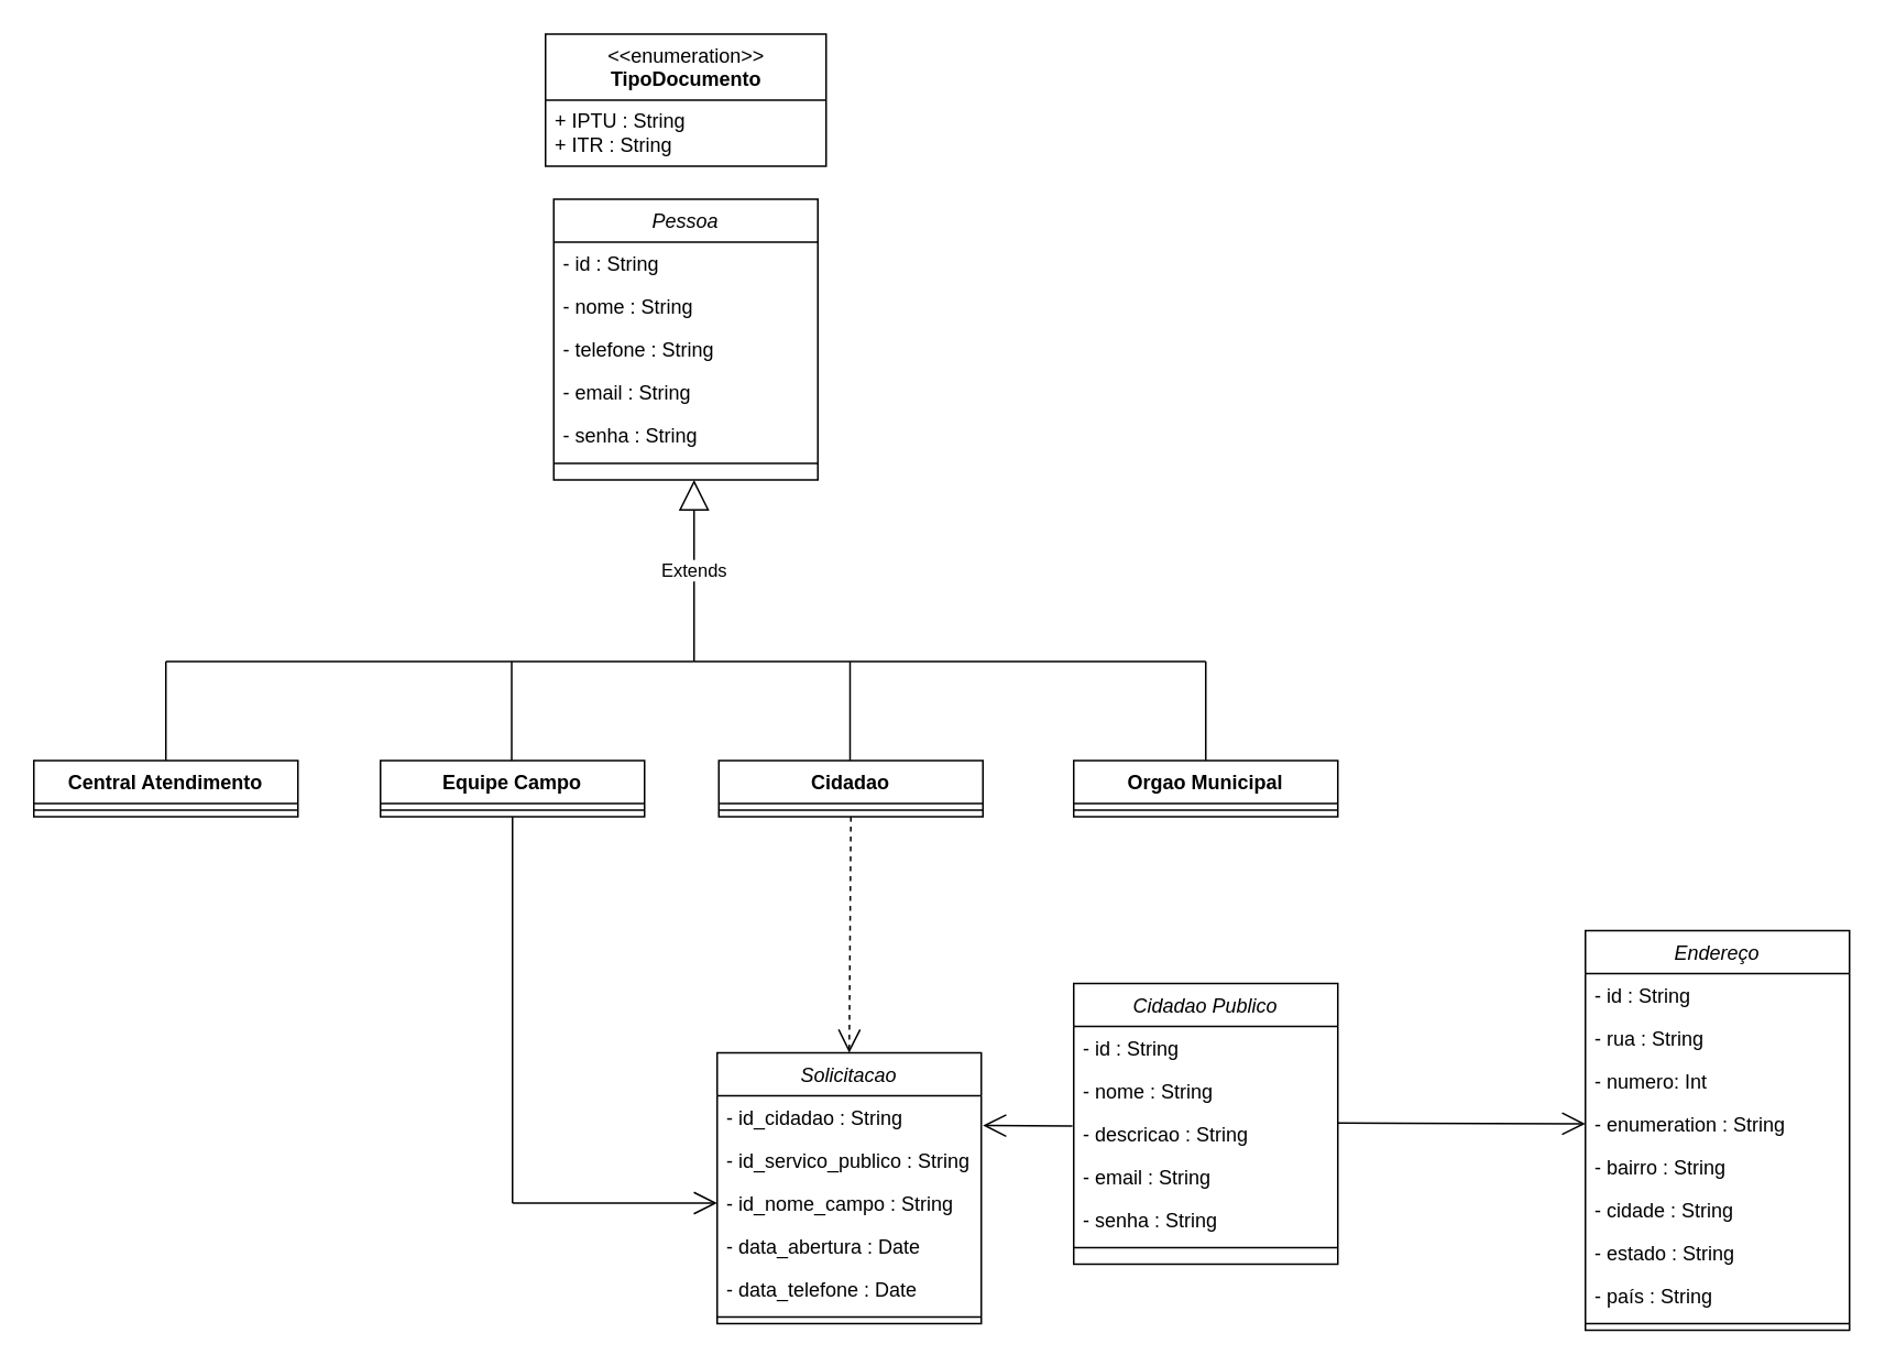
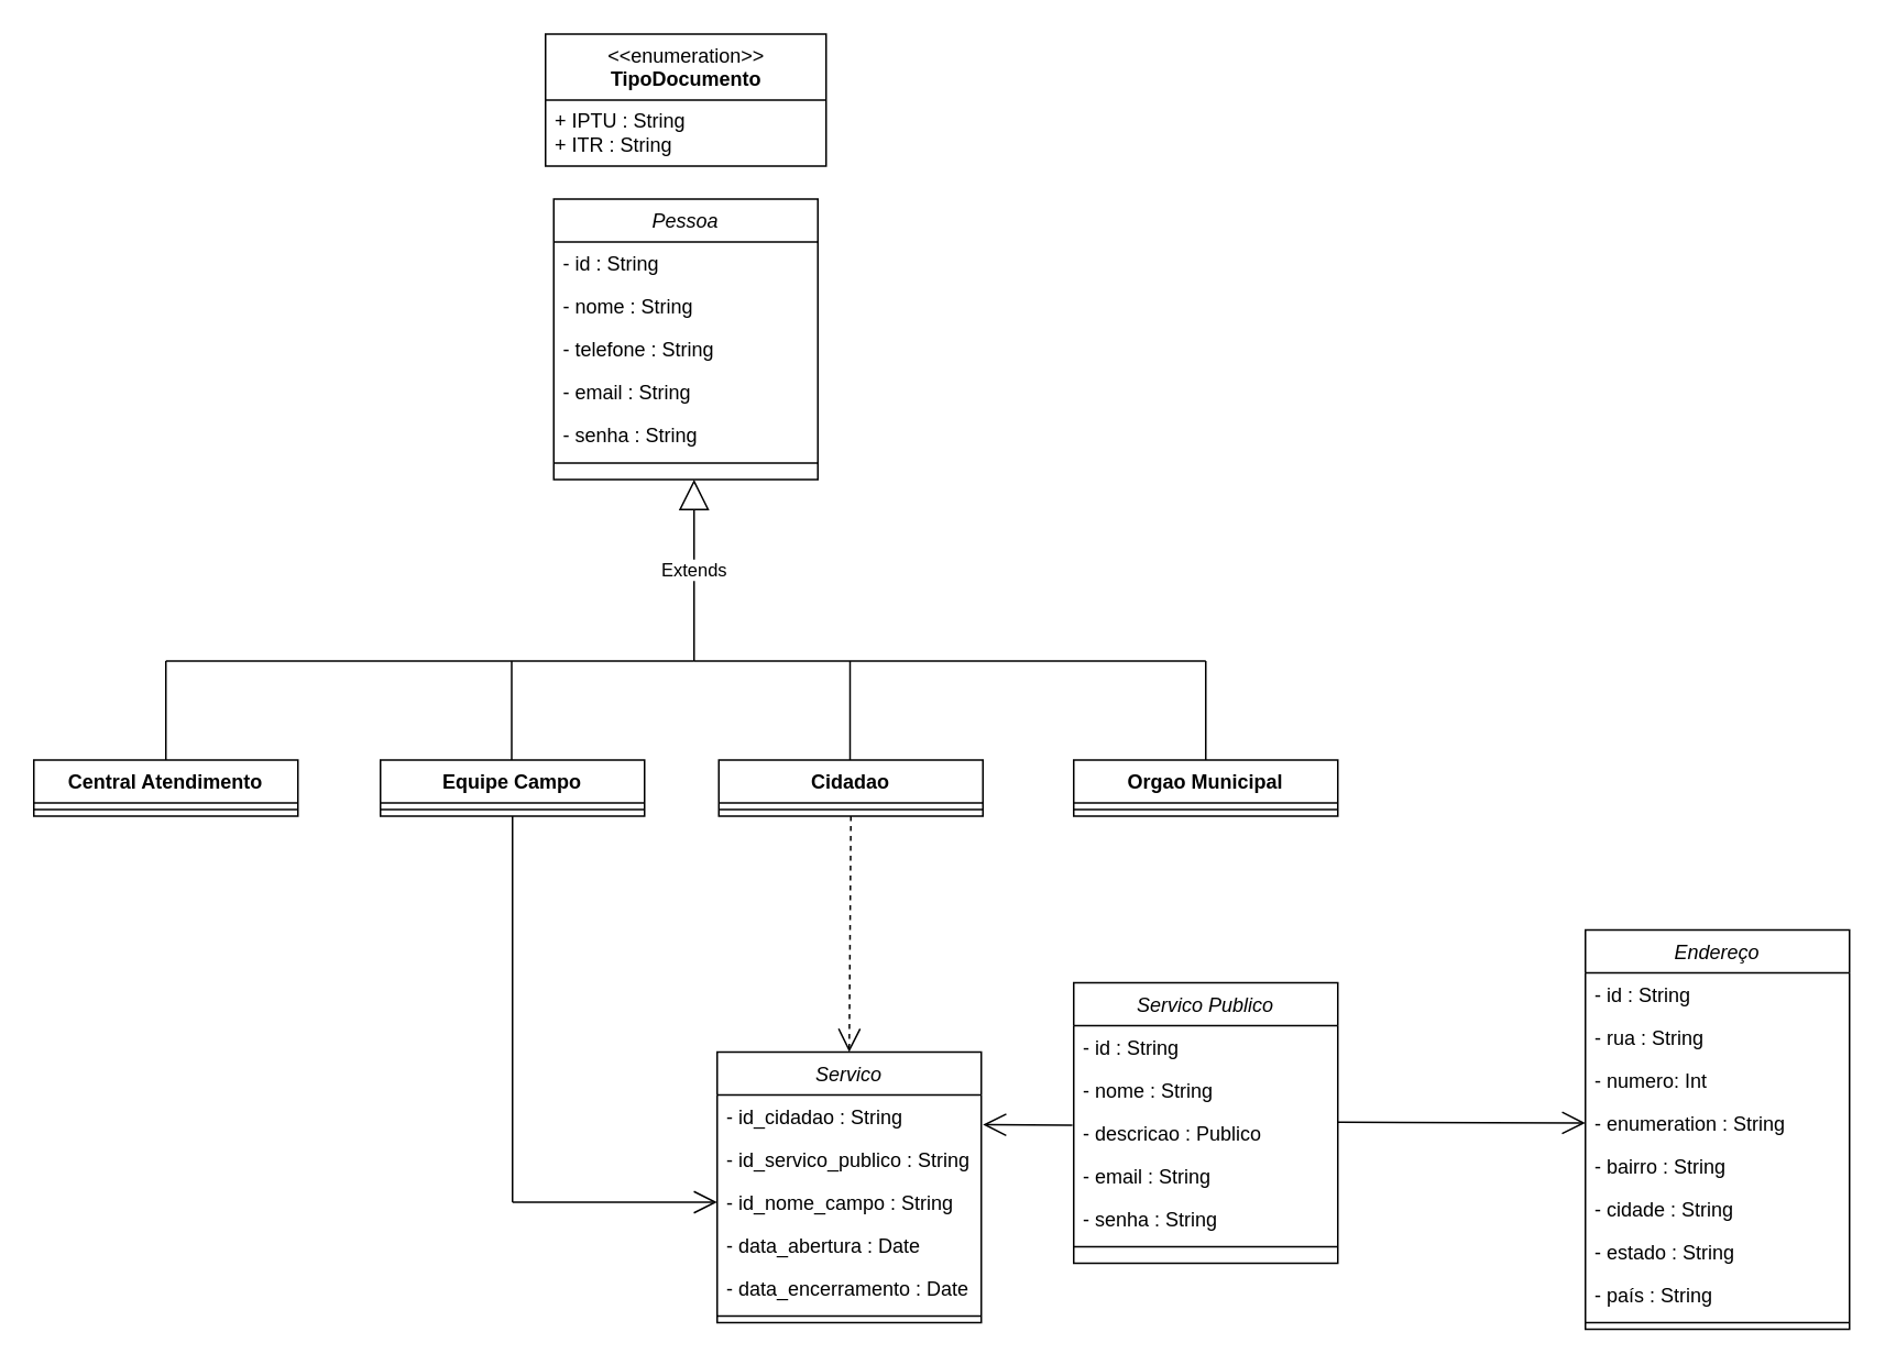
  <mxCell id="0" />
  <mxCell id="1" parent="0" />
  <mxCell id="2" value="Pessoa" style="swimlane;fontStyle=2;align=center;verticalAlign=top;childLayout=stackLayout;horizontal=1;startSize=26;horizontalStack=0;resizeParent=1;resizeLast=0;collapsible=1;marginBottom=0;rounded=0;shadow=0;strokeWidth=1;" parent="1" vertex="1"><mxGeometry x="335" y="120" width="160" height="170" as="geometry"><mxRectangle x="220" y="120" width="160" height="26" as="alternateBounds" /></mxGeometry></mxCell>
  <mxCell id="3" value="- id : String" style="text;align=left;verticalAlign=top;spacingLeft=4;spacingRight=4;overflow=hidden;rotatable=0;points=[[0,0.5],[1,0.5]];portConstraint=eastwest;" parent="2" vertex="1"><mxGeometry y="26" width="160" height="26" as="geometry" /></mxCell>
  <mxCell id="4" value="- nome : String" style="text;align=left;verticalAlign=top;spacingLeft=4;spacingRight=4;overflow=hidden;rotatable=0;points=[[0,0.5],[1,0.5]];portConstraint=eastwest;rounded=0;shadow=0;html=0;" vertex="1" parent="2"><mxGeometry y="52" width="160" height="26" as="geometry" /></mxCell>
  <mxCell id="5" value="- telefone : String" style="text;align=left;verticalAlign=top;spacingLeft=4;spacingRight=4;overflow=hidden;rotatable=0;points=[[0,0.5],[1,0.5]];portConstraint=eastwest;rounded=0;shadow=0;html=0;" parent="2" vertex="1"><mxGeometry y="78" width="160" height="26" as="geometry" /></mxCell>
  <mxCell id="6" value="- email : String" style="text;align=left;verticalAlign=top;spacingLeft=4;spacingRight=4;overflow=hidden;rotatable=0;points=[[0,0.5],[1,0.5]];portConstraint=eastwest;rounded=0;shadow=0;html=0;" vertex="1" parent="2"><mxGeometry y="104" width="160" height="26" as="geometry" /></mxCell>
  <mxCell id="7" value="- senha : String" style="text;align=left;verticalAlign=top;spacingLeft=4;spacingRight=4;overflow=hidden;rotatable=0;points=[[0,0.5],[1,0.5]];portConstraint=eastwest;rounded=0;shadow=0;html=0;" vertex="1" parent="2"><mxGeometry y="130" width="160" height="26" as="geometry" /></mxCell>
  <mxCell id="8" value="" style="line;html=1;strokeWidth=1;align=left;verticalAlign=middle;spacingTop=-1;spacingLeft=3;spacingRight=3;rotatable=0;labelPosition=right;points=[];portConstraint=eastwest;" parent="2" vertex="1"><mxGeometry y="156" width="160" height="8" as="geometry" /></mxCell>
  <mxCell id="9" value="&amp;lt;&amp;lt;enumeration&amp;gt;&amp;gt;&lt;br&gt;&lt;b&gt;TipoDocumento&lt;/b&gt;" style="swimlane;fontStyle=0;align=center;verticalAlign=top;childLayout=stackLayout;horizontal=1;startSize=40;horizontalStack=0;resizeParent=1;resizeParentMax=0;resizeLast=0;collapsible=0;marginBottom=0;html=1;" vertex="1" parent="1"><mxGeometry x="330" y="20" width="170" height="80" as="geometry" /></mxCell>
  <mxCell id="10" value="+ IPTU : String&lt;br&gt;+ ITR : String" style="text;html=1;strokeColor=none;fillColor=none;align=left;verticalAlign=middle;spacingLeft=4;spacingRight=4;overflow=hidden;rotatable=0;points=[[0,0.5],[1,0.5]];portConstraint=eastwest;" vertex="1" parent="9"><mxGeometry y="40" width="170" height="40" as="geometry" /></mxCell>
  <mxCell id="11" value="Cidadao" style="swimlane;fontStyle=1;align=center;verticalAlign=top;childLayout=stackLayout;horizontal=1;startSize=26;horizontalStack=0;resizeParent=1;resizeParentMax=0;resizeLast=0;collapsible=1;marginBottom=0;" vertex="1" parent="1"><mxGeometry x="435" y="460" width="160" height="34" as="geometry" /></mxCell>
  <mxCell id="12" value="" style="line;strokeWidth=1;fillColor=none;align=left;verticalAlign=middle;spacingTop=-1;spacingLeft=3;spacingRight=3;rotatable=0;labelPosition=right;points=[];portConstraint=eastwest;" vertex="1" parent="11"><mxGeometry y="26" width="160" height="8" as="geometry" /></mxCell>
  <mxCell id="13" value="Equipe Campo" style="swimlane;fontStyle=1;align=center;verticalAlign=top;childLayout=stackLayout;horizontal=1;startSize=26;horizontalStack=0;resizeParent=1;resizeParentMax=0;resizeLast=0;collapsible=1;marginBottom=0;" vertex="1" parent="1"><mxGeometry x="230" y="460" width="160" height="34" as="geometry" /></mxCell>
  <mxCell id="14" value="" style="line;strokeWidth=1;fillColor=none;align=left;verticalAlign=middle;spacingTop=-1;spacingLeft=3;spacingRight=3;rotatable=0;labelPosition=right;points=[];portConstraint=eastwest;" vertex="1" parent="13"><mxGeometry y="26" width="160" height="8" as="geometry" /></mxCell>
  <mxCell id="15" value="Orgao Municipal" style="swimlane;fontStyle=1;align=center;verticalAlign=top;childLayout=stackLayout;horizontal=1;startSize=26;horizontalStack=0;resizeParent=1;resizeParentMax=0;resizeLast=0;collapsible=1;marginBottom=0;" vertex="1" parent="1"><mxGeometry x="650" y="460" width="160" height="34" as="geometry" /></mxCell>
  <mxCell id="16" value="" style="line;strokeWidth=1;fillColor=none;align=left;verticalAlign=middle;spacingTop=-1;spacingLeft=3;spacingRight=3;rotatable=0;labelPosition=right;points=[];portConstraint=eastwest;" vertex="1" parent="15"><mxGeometry y="26" width="160" height="8" as="geometry" /></mxCell>
  <mxCell id="17" value="Central Atendimento" style="swimlane;fontStyle=1;align=center;verticalAlign=top;childLayout=stackLayout;horizontal=1;startSize=26;horizontalStack=0;resizeParent=1;resizeParentMax=0;resizeLast=0;collapsible=1;marginBottom=0;" vertex="1" parent="1"><mxGeometry x="20" y="460" width="160" height="34" as="geometry" /></mxCell>
  <mxCell id="18" value="" style="line;strokeWidth=1;fillColor=none;align=left;verticalAlign=middle;spacingTop=-1;spacingLeft=3;spacingRight=3;rotatable=0;labelPosition=right;points=[];portConstraint=eastwest;" vertex="1" parent="17"><mxGeometry y="26" width="160" height="8" as="geometry" /></mxCell>
  <mxCell id="19" value="Extends" style="endArrow=block;endSize=16;endFill=0;html=1;" edge="1" parent="1"><mxGeometry width="160" relative="1" as="geometry"><mxPoint x="420" y="400" as="sourcePoint" /><mxPoint x="420" y="290" as="targetPoint" /></mxGeometry></mxCell>
  <mxCell id="20" value="" style="endArrow=none;html=1;" edge="1" parent="1"><mxGeometry width="50" height="50" relative="1" as="geometry"><mxPoint x="420" y="400" as="sourcePoint" /><mxPoint x="730" y="400" as="targetPoint" /></mxGeometry></mxCell>
  <mxCell id="21" value="" style="endArrow=none;html=1;" edge="1" parent="1"><mxGeometry width="50" height="50" relative="1" as="geometry"><mxPoint x="100" y="400" as="sourcePoint" /><mxPoint x="420" y="400" as="targetPoint" /></mxGeometry></mxCell>
  <mxCell id="22" value="" style="endArrow=none;html=1;exitX=0.5;exitY=0;exitDx=0;exitDy=0;" edge="1" parent="1" source="17"><mxGeometry width="50" height="50" relative="1" as="geometry"><mxPoint x="40" y="450" as="sourcePoint" /><mxPoint x="100" y="400" as="targetPoint" /></mxGeometry></mxCell>
  <mxCell id="23" value="" style="endArrow=none;html=1;" edge="1" parent="1"><mxGeometry width="50" height="50" relative="1" as="geometry"><mxPoint x="309.5" y="460" as="sourcePoint" /><mxPoint x="309.5" y="400" as="targetPoint" /></mxGeometry></mxCell>
  <mxCell id="24" value="" style="endArrow=none;html=1;" edge="1" parent="1"><mxGeometry width="50" height="50" relative="1" as="geometry"><mxPoint x="514.5" y="460" as="sourcePoint" /><mxPoint x="514.5" y="400" as="targetPoint" /></mxGeometry></mxCell>
  <mxCell id="25" value="" style="endArrow=none;html=1;entryX=0.5;entryY=0;entryDx=0;entryDy=0;" edge="1" parent="1" target="15"><mxGeometry width="50" height="50" relative="1" as="geometry"><mxPoint x="730" y="400" as="sourcePoint" /><mxPoint x="720" y="290" as="targetPoint" /></mxGeometry></mxCell>
- <mxCell id="26" value="Cidadao Publico" style="swimlane;fontStyle=2;align=center;verticalAlign=top;childLayout=stackLayout;horizontal=1;startSize=26;horizontalStack=0;resizeParent=1;resizeLast=0;collapsible=1;marginBottom=0;rounded=0;shadow=0;strokeWidth=1;" vertex="1" parent="1"><mxGeometry x="650" y="595" width="160" height="170" as="geometry"><mxRectangle x="220" y="120" width="160" height="26" as="alternateBounds" /></mxGeometry></mxCell>
+ <mxCell id="26" value="Servico Publico" style="swimlane;fontStyle=2;align=center;verticalAlign=top;childLayout=stackLayout;horizontal=1;startSize=26;horizontalStack=0;resizeParent=1;resizeLast=0;collapsible=1;marginBottom=0;rounded=0;shadow=0;strokeWidth=1;" vertex="1" parent="1"><mxGeometry x="650" y="595" width="160" height="170" as="geometry"><mxRectangle x="220" y="120" width="160" height="26" as="alternateBounds" /></mxGeometry></mxCell>
  <mxCell id="27" value="- id : String" style="text;align=left;verticalAlign=top;spacingLeft=4;spacingRight=4;overflow=hidden;rotatable=0;points=[[0,0.5],[1,0.5]];portConstraint=eastwest;" vertex="1" parent="26"><mxGeometry y="26" width="160" height="26" as="geometry" /></mxCell>
  <mxCell id="28" value="- nome : String" style="text;align=left;verticalAlign=top;spacingLeft=4;spacingRight=4;overflow=hidden;rotatable=0;points=[[0,0.5],[1,0.5]];portConstraint=eastwest;rounded=0;shadow=0;html=0;" vertex="1" parent="26"><mxGeometry y="52" width="160" height="26" as="geometry" /></mxCell>
- <mxCell id="29" value="- descricao : String" style="text;align=left;verticalAlign=top;spacingLeft=4;spacingRight=4;overflow=hidden;rotatable=0;points=[[0,0.5],[1,0.5]];portConstraint=eastwest;rounded=0;shadow=0;html=0;" vertex="1" parent="26"><mxGeometry y="78" width="160" height="26" as="geometry" /></mxCell>
+ <mxCell id="29" value="- descricao : Publico" style="text;align=left;verticalAlign=top;spacingLeft=4;spacingRight=4;overflow=hidden;rotatable=0;points=[[0,0.5],[1,0.5]];portConstraint=eastwest;rounded=0;shadow=0;html=0;" vertex="1" parent="26"><mxGeometry y="78" width="160" height="26" as="geometry" /></mxCell>
  <mxCell id="30" value="" style="endArrow=open;endFill=1;endSize=12;html=1;exitX=0.5;exitY=1.077;exitDx=0;exitDy=0;exitPerimeter=0;" edge="1" parent="26"><mxGeometry width="160" relative="1" as="geometry"><mxPoint x="-0.77" y="86.252" as="sourcePoint" /><mxPoint x="-55" y="86" as="targetPoint" /></mxGeometry></mxCell>
  <mxCell id="31" value="- email : String" style="text;align=left;verticalAlign=top;spacingLeft=4;spacingRight=4;overflow=hidden;rotatable=0;points=[[0,0.5],[1,0.5]];portConstraint=eastwest;rounded=0;shadow=0;html=0;" vertex="1" parent="26"><mxGeometry y="104" width="160" height="26" as="geometry" /></mxCell>
  <mxCell id="32" value="- senha : String" style="text;align=left;verticalAlign=top;spacingLeft=4;spacingRight=4;overflow=hidden;rotatable=0;points=[[0,0.5],[1,0.5]];portConstraint=eastwest;rounded=0;shadow=0;html=0;" vertex="1" parent="26"><mxGeometry y="130" width="160" height="26" as="geometry" /></mxCell>
  <mxCell id="33" value="" style="line;html=1;strokeWidth=1;align=left;verticalAlign=middle;spacingTop=-1;spacingLeft=3;spacingRight=3;rotatable=0;labelPosition=right;points=[];portConstraint=eastwest;" vertex="1" parent="26"><mxGeometry y="156" width="160" height="8" as="geometry" /></mxCell>
  <mxCell id="34" value="Endereço" style="swimlane;fontStyle=2;align=center;verticalAlign=top;childLayout=stackLayout;horizontal=1;startSize=26;horizontalStack=0;resizeParent=1;resizeLast=0;collapsible=1;marginBottom=0;rounded=0;shadow=0;strokeWidth=1;" vertex="1" parent="1"><mxGeometry x="960" y="563" width="160" height="242" as="geometry"><mxRectangle x="220" y="120" width="160" height="26" as="alternateBounds" /></mxGeometry></mxCell>
  <mxCell id="35" value="- id : String" style="text;align=left;verticalAlign=top;spacingLeft=4;spacingRight=4;overflow=hidden;rotatable=0;points=[[0,0.5],[1,0.5]];portConstraint=eastwest;" vertex="1" parent="34"><mxGeometry y="26" width="160" height="26" as="geometry" /></mxCell>
  <mxCell id="36" value="- rua : String" style="text;align=left;verticalAlign=top;spacingLeft=4;spacingRight=4;overflow=hidden;rotatable=0;points=[[0,0.5],[1,0.5]];portConstraint=eastwest;rounded=0;shadow=0;html=0;" vertex="1" parent="34"><mxGeometry y="52" width="160" height="26" as="geometry" /></mxCell>
  <mxCell id="37" value="- numero: Int" style="text;align=left;verticalAlign=top;spacingLeft=4;spacingRight=4;overflow=hidden;rotatable=0;points=[[0,0.5],[1,0.5]];portConstraint=eastwest;rounded=0;shadow=0;html=0;" vertex="1" parent="34"><mxGeometry y="78" width="160" height="26" as="geometry" /></mxCell>
  <mxCell id="38" value="- enumeration : String" style="text;align=left;verticalAlign=top;spacingLeft=4;spacingRight=4;overflow=hidden;rotatable=0;points=[[0,0.5],[1,0.5]];portConstraint=eastwest;rounded=0;shadow=0;html=0;" vertex="1" parent="34"><mxGeometry y="104" width="160" height="26" as="geometry" /></mxCell>
  <mxCell id="39" value="- bairro : String" style="text;align=left;verticalAlign=top;spacingLeft=4;spacingRight=4;overflow=hidden;rotatable=0;points=[[0,0.5],[1,0.5]];portConstraint=eastwest;rounded=0;shadow=0;html=0;" vertex="1" parent="34"><mxGeometry y="130" width="160" height="26" as="geometry" /></mxCell>
  <mxCell id="40" value="- cidade : String" style="text;align=left;verticalAlign=top;spacingLeft=4;spacingRight=4;overflow=hidden;rotatable=0;points=[[0,0.5],[1,0.5]];portConstraint=eastwest;rounded=0;shadow=0;html=0;" vertex="1" parent="34"><mxGeometry y="156" width="160" height="26" as="geometry" /></mxCell>
  <mxCell id="41" value="- estado : String" style="text;align=left;verticalAlign=top;spacingLeft=4;spacingRight=4;overflow=hidden;rotatable=0;points=[[0,0.5],[1,0.5]];portConstraint=eastwest;rounded=0;shadow=0;html=0;" vertex="1" parent="34"><mxGeometry y="182" width="160" height="26" as="geometry" /></mxCell>
  <mxCell id="42" value="- país : String" style="text;align=left;verticalAlign=top;spacingLeft=4;spacingRight=4;overflow=hidden;rotatable=0;points=[[0,0.5],[1,0.5]];portConstraint=eastwest;rounded=0;shadow=0;html=0;" vertex="1" parent="34"><mxGeometry y="208" width="160" height="26" as="geometry" /></mxCell>
  <mxCell id="43" value="" style="line;html=1;strokeWidth=1;align=left;verticalAlign=middle;spacingTop=-1;spacingLeft=3;spacingRight=3;rotatable=0;labelPosition=right;points=[];portConstraint=eastwest;" vertex="1" parent="34"><mxGeometry y="234" width="160" height="8" as="geometry" /></mxCell>
  <mxCell id="44" value="" style="endArrow=open;endFill=1;endSize=12;html=1;entryX=0;entryY=0.5;entryDx=0;entryDy=0;" edge="1" parent="1" target="38"><mxGeometry width="160" relative="1" as="geometry"><mxPoint x="810" y="679.5" as="sourcePoint" /><mxPoint x="970" y="679.5" as="targetPoint" /></mxGeometry></mxCell>
- <mxCell id="45" value="Solicitacao" style="swimlane;fontStyle=2;align=center;verticalAlign=top;childLayout=stackLayout;horizontal=1;startSize=26;horizontalStack=0;resizeParent=1;resizeLast=0;collapsible=1;marginBottom=0;rounded=0;shadow=0;strokeWidth=1;" vertex="1" parent="1"><mxGeometry x="434" y="637" width="160" height="164" as="geometry"><mxRectangle x="220" y="120" width="160" height="26" as="alternateBounds" /></mxGeometry></mxCell>
+ <mxCell id="45" value="Servico" style="swimlane;fontStyle=2;align=center;verticalAlign=top;childLayout=stackLayout;horizontal=1;startSize=26;horizontalStack=0;resizeParent=1;resizeLast=0;collapsible=1;marginBottom=0;rounded=0;shadow=0;strokeWidth=1;" vertex="1" parent="1"><mxGeometry x="434" y="637" width="160" height="164" as="geometry"><mxRectangle x="220" y="120" width="160" height="26" as="alternateBounds" /></mxGeometry></mxCell>
  <mxCell id="46" value="- id_cidadao : String" style="text;align=left;verticalAlign=top;spacingLeft=4;spacingRight=4;overflow=hidden;rotatable=0;points=[[0,0.5],[1,0.5]];portConstraint=eastwest;" vertex="1" parent="45"><mxGeometry y="26" width="160" height="26" as="geometry" /></mxCell>
  <mxCell id="47" value="- id_servico_publico : String" style="text;align=left;verticalAlign=top;spacingLeft=4;spacingRight=4;overflow=hidden;rotatable=0;points=[[0,0.5],[1,0.5]];portConstraint=eastwest;rounded=0;shadow=0;html=0;" vertex="1" parent="45"><mxGeometry y="52" width="160" height="26" as="geometry" /></mxCell>
  <mxCell id="48" value="- id_nome_campo : String" style="text;align=left;verticalAlign=top;spacingLeft=4;spacingRight=4;overflow=hidden;rotatable=0;points=[[0,0.5],[1,0.5]];portConstraint=eastwest;rounded=0;shadow=0;html=0;" vertex="1" parent="45"><mxGeometry y="78" width="160" height="26" as="geometry" /></mxCell>
  <mxCell id="49" value="- data_abertura : Date" style="text;align=left;verticalAlign=top;spacingLeft=4;spacingRight=4;overflow=hidden;rotatable=0;points=[[0,0.5],[1,0.5]];portConstraint=eastwest;rounded=0;shadow=0;html=0;" vertex="1" parent="45"><mxGeometry y="104" width="160" height="26" as="geometry" /></mxCell>
- <mxCell id="50" value="- data_telefone : Date" style="text;align=left;verticalAlign=top;spacingLeft=4;spacingRight=4;overflow=hidden;rotatable=0;points=[[0,0.5],[1,0.5]];portConstraint=eastwest;rounded=0;shadow=0;html=0;" vertex="1" parent="45"><mxGeometry y="130" width="160" height="26" as="geometry" /></mxCell>
+ <mxCell id="50" value="- data_encerramento : Date" style="text;align=left;verticalAlign=top;spacingLeft=4;spacingRight=4;overflow=hidden;rotatable=0;points=[[0,0.5],[1,0.5]];portConstraint=eastwest;rounded=0;shadow=0;html=0;" vertex="1" parent="45"><mxGeometry y="130" width="160" height="26" as="geometry" /></mxCell>
  <mxCell id="51" value="" style="line;html=1;strokeWidth=1;align=left;verticalAlign=middle;spacingTop=-1;spacingLeft=3;spacingRight=3;rotatable=0;labelPosition=right;points=[];portConstraint=eastwest;" vertex="1" parent="45"><mxGeometry y="156" width="160" height="8" as="geometry" /></mxCell>
  <mxCell id="52" value="" style="endArrow=open;endFill=1;endSize=12;html=1;exitX=0.5;exitY=1;exitDx=0;exitDy=0;entryX=0.5;entryY=0;entryDx=0;entryDy=0;dashed=1;" edge="1" parent="1" source="11" target="45"><mxGeometry width="160" relative="1" as="geometry"><mxPoint x="514.41" y="521.502" as="sourcePoint" /><mxPoint x="514.41" y="594.5" as="targetPoint" /></mxGeometry></mxCell>
  <mxCell id="53" value="" style="endArrow=none;html=1;" edge="1" parent="1"><mxGeometry width="50" height="50" relative="1" as="geometry"><mxPoint x="310" y="728" as="sourcePoint" /><mxPoint x="310" y="494" as="targetPoint" /></mxGeometry></mxCell>
  <mxCell id="54" value="" style="endArrow=open;endFill=1;endSize=12;html=1;entryX=0;entryY=0.5;entryDx=0;entryDy=0;" edge="1" parent="1" target="48"><mxGeometry width="160" relative="1" as="geometry"><mxPoint x="310" y="728" as="sourcePoint" /><mxPoint x="359" y="823" as="targetPoint" /></mxGeometry></mxCell>
